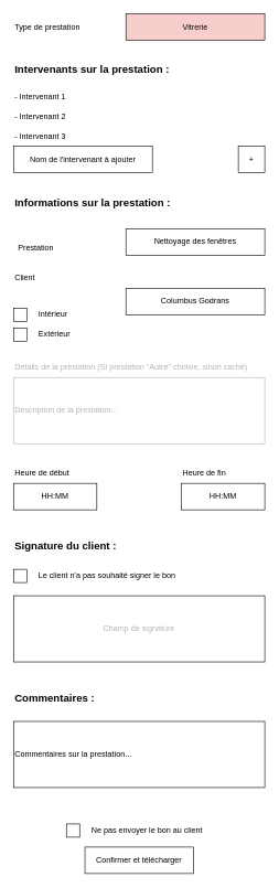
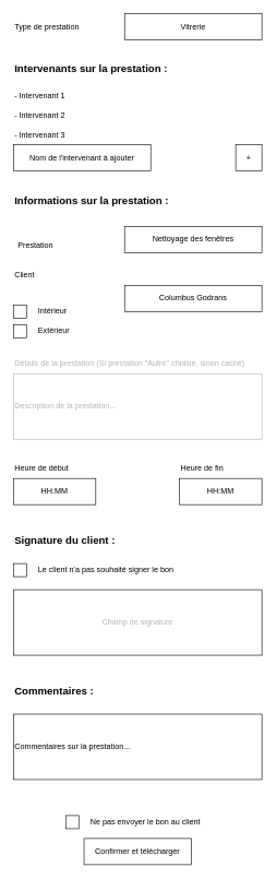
  <mxCell id="0" />
  <mxCell id="1" parent="0" />
- <mxCell id="2" value="Vitrerie" style="whiteSpace=wrap;html=1;fillColor=#f8cecc;" vertex="1" parent="1"><mxGeometry x="190" y="20" width="210" height="40" as="geometry" /></mxCell>
+ <mxCell id="2" value="Vitrerie" style="whiteSpace=wrap;html=1;" vertex="1" parent="1"><mxGeometry x="190" y="20" width="210" height="40" as="geometry" /></mxCell>
  <mxCell id="3" value="Type de prestation" style="text;html=1;align=left;verticalAlign=middle;resizable=0;points=[];autosize=1;strokeColor=none;fillColor=none;" vertex="1" parent="1"><mxGeometry x="20" y="25" width="120" height="30" as="geometry" /></mxCell>
  <mxCell id="4" value="Intervenants sur la prestation :" style="text;html=1;align=left;verticalAlign=middle;resizable=0;points=[];autosize=1;strokeColor=none;fillColor=none;fontStyle=1;fontSize=16;" vertex="1" parent="1"><mxGeometry x="20" y="88" width="260" height="30" as="geometry" /></mxCell>
  <mxCell id="5" value="- Intervenant 1" style="text;html=1;align=left;verticalAlign=middle;resizable=0;points=[];autosize=1;strokeColor=none;fillColor=none;" vertex="1" parent="1"><mxGeometry x="20" y="130" width="100" height="30" as="geometry" /></mxCell>
  <mxCell id="6" value="- Intervenant 2" style="text;html=1;align=left;verticalAlign=middle;resizable=0;points=[];autosize=1;strokeColor=none;fillColor=none;" vertex="1" parent="1"><mxGeometry x="20" y="160" width="100" height="30" as="geometry" /></mxCell>
  <mxCell id="7" value="Nom de l'intervenant à ajouter" style="whiteSpace=wrap;html=1;" vertex="1" parent="1"><mxGeometry x="20" y="220" width="210" height="40" as="geometry" /></mxCell>
  <mxCell id="8" value="- Intervenant 3" style="text;html=1;align=left;verticalAlign=middle;resizable=0;points=[];autosize=1;strokeColor=none;fillColor=none;" vertex="1" parent="1"><mxGeometry x="20" y="190" width="100" height="30" as="geometry" /></mxCell>
  <mxCell id="9" value="+" style="whiteSpace=wrap;html=1;" vertex="1" parent="1"><mxGeometry x="360" y="220" width="40" height="40" as="geometry" /></mxCell>
  <mxCell id="10" value="Informations sur la prestation :" style="text;html=1;align=left;verticalAlign=middle;resizable=0;points=[];autosize=1;strokeColor=none;fillColor=none;fontStyle=1;fontSize=16;" vertex="1" parent="1"><mxGeometry x="20" y="290" width="260" height="30" as="geometry" /></mxCell>
  <mxCell id="11" value="Prestation" style="text;html=1;align=left;verticalAlign=middle;resizable=0;points=[];autosize=1;strokeColor=none;fillColor=none;" vertex="1" parent="1"><mxGeometry x="25" y="360" width="80" height="30" as="geometry" /></mxCell>
  <mxCell id="12" value="Nettoyage des fenêtres" style="whiteSpace=wrap;html=1;" vertex="1" parent="1"><mxGeometry x="190" y="345" width="210" height="40" as="geometry" /></mxCell>
  <mxCell id="13" value="Détails de la prestation (Si prestation &quot;Autre&quot; choisie, sinon caché)" style="text;html=1;align=left;verticalAlign=middle;resizable=0;points=[];autosize=1;fontColor=#B3B3B3;" vertex="1" parent="1"><mxGeometry x="20" y="540" width="380" height="30" as="geometry" /></mxCell>
  <mxCell id="14" value="Description de la prestation..." style="whiteSpace=wrap;html=1;align=left;fontColor=#B3B3B3;labelBorderColor=none;strokeColor=#B3B3B3;" vertex="1" parent="1"><mxGeometry x="20" y="570" width="380" height="100" as="geometry" /></mxCell>
  <mxCell id="15" value="Heure de début" style="text;html=1;align=left;verticalAlign=middle;resizable=0;points=[];autosize=1;strokeColor=none;fillColor=none;" vertex="1" parent="1"><mxGeometry x="20" y="700" width="110" height="30" as="geometry" /></mxCell>
  <mxCell id="16" value="Heure de fin" style="text;html=1;align=left;verticalAlign=middle;resizable=0;points=[];autosize=1;strokeColor=none;fillColor=none;" vertex="1" parent="1"><mxGeometry x="274" y="700" width="90" height="30" as="geometry" /></mxCell>
  <mxCell id="17" value="HH:MM" style="whiteSpace=wrap;html=1;" vertex="1" parent="1"><mxGeometry x="20" y="730" width="126" height="40" as="geometry" /></mxCell>
  <mxCell id="18" value="HH:MM" style="whiteSpace=wrap;html=1;" vertex="1" parent="1"><mxGeometry x="274" y="730" width="126" height="40" as="geometry" /></mxCell>
  <mxCell id="19" value="Signature du client :" style="text;html=1;align=left;verticalAlign=middle;resizable=0;points=[];autosize=1;strokeColor=none;fillColor=none;fontStyle=1;fontSize=16;" vertex="1" parent="1"><mxGeometry x="20" y="810" width="180" height="30" as="geometry" /></mxCell>
  <mxCell id="20" value="" style="whiteSpace=wrap;html=1;" vertex="1" parent="1"><mxGeometry x="20" y="860" width="20" height="20" as="geometry" /></mxCell>
  <mxCell id="21" value="Le client n'a pas souhaité signer le bon" style="text;html=1;align=left;verticalAlign=middle;resizable=0;points=[];autosize=1;strokeColor=none;fillColor=none;" vertex="1" parent="1"><mxGeometry x="56" y="855" width="230" height="30" as="geometry" /></mxCell>
  <mxCell id="22" value="Champ de signature" style="whiteSpace=wrap;html=1;align=center;fontColor=#B3B3B3;labelBorderColor=none;strokeColor=#000000;" vertex="1" parent="1"><mxGeometry x="20" y="900" width="380" height="100" as="geometry" /></mxCell>
  <mxCell id="23" value="Commentaires sur la prestation..." style="whiteSpace=wrap;html=1;align=left;fontColor=#000000;labelBorderColor=none;strokeColor=#000000;" vertex="1" parent="1"><mxGeometry x="20" y="1090" width="380" height="100" as="geometry" /></mxCell>
  <mxCell id="24" value="Commentaires :" style="text;html=1;align=left;verticalAlign=middle;resizable=0;points=[];autosize=1;strokeColor=none;fillColor=none;fontStyle=1;fontSize=16;" vertex="1" parent="1"><mxGeometry x="20" y="1040" width="140" height="30" as="geometry" /></mxCell>
  <mxCell id="25" value="" style="whiteSpace=wrap;html=1;" vertex="1" parent="1"><mxGeometry x="100" y="1245" width="20" height="20" as="geometry" /></mxCell>
  <mxCell id="26" value="Ne pas envoyer le bon au client" style="text;html=1;align=left;verticalAlign=middle;resizable=0;points=[];autosize=1;strokeColor=none;fillColor=none;" vertex="1" parent="1"><mxGeometry x="136" y="1240" width="190" height="30" as="geometry" /></mxCell>
  <mxCell id="27" value="Confirmer et télécharger" style="whiteSpace=wrap;html=1;" vertex="1" parent="1"><mxGeometry x="128" y="1280" width="164" height="40" as="geometry" /></mxCell>
  <mxCell id="28" value="" style="whiteSpace=wrap;html=1;" vertex="1" parent="1"><mxGeometry x="20" y="465" width="20" height="20" as="geometry" /></mxCell>
  <mxCell id="29" value="Intérieur" style="text;html=1;align=left;verticalAlign=middle;resizable=0;points=[];autosize=1;strokeColor=none;fillColor=none;" vertex="1" parent="1"><mxGeometry x="56" y="460" width="70" height="30" as="geometry" /></mxCell>
  <mxCell id="30" value="" style="whiteSpace=wrap;html=1;" vertex="1" parent="1"><mxGeometry x="20" y="495" width="20" height="20" as="geometry" /></mxCell>
  <mxCell id="31" value="Extérieur" style="text;html=1;align=left;verticalAlign=middle;resizable=0;points=[];autosize=1;strokeColor=none;fillColor=none;" vertex="1" parent="1"><mxGeometry x="56" y="490" width="70" height="30" as="geometry" /></mxCell>
  <mxCell id="32" value="Client" style="text;html=1;align=left;verticalAlign=middle;resizable=0;points=[];autosize=1;strokeColor=none;fillColor=none;" vertex="1" parent="1"><mxGeometry x="20" y="405" width="50" height="30" as="geometry" /></mxCell>
  <mxCell id="33" value="Columbus Godrans" style="whiteSpace=wrap;html=1;" vertex="1" parent="1"><mxGeometry x="190" y="435" width="210" height="40" as="geometry" /></mxCell>
